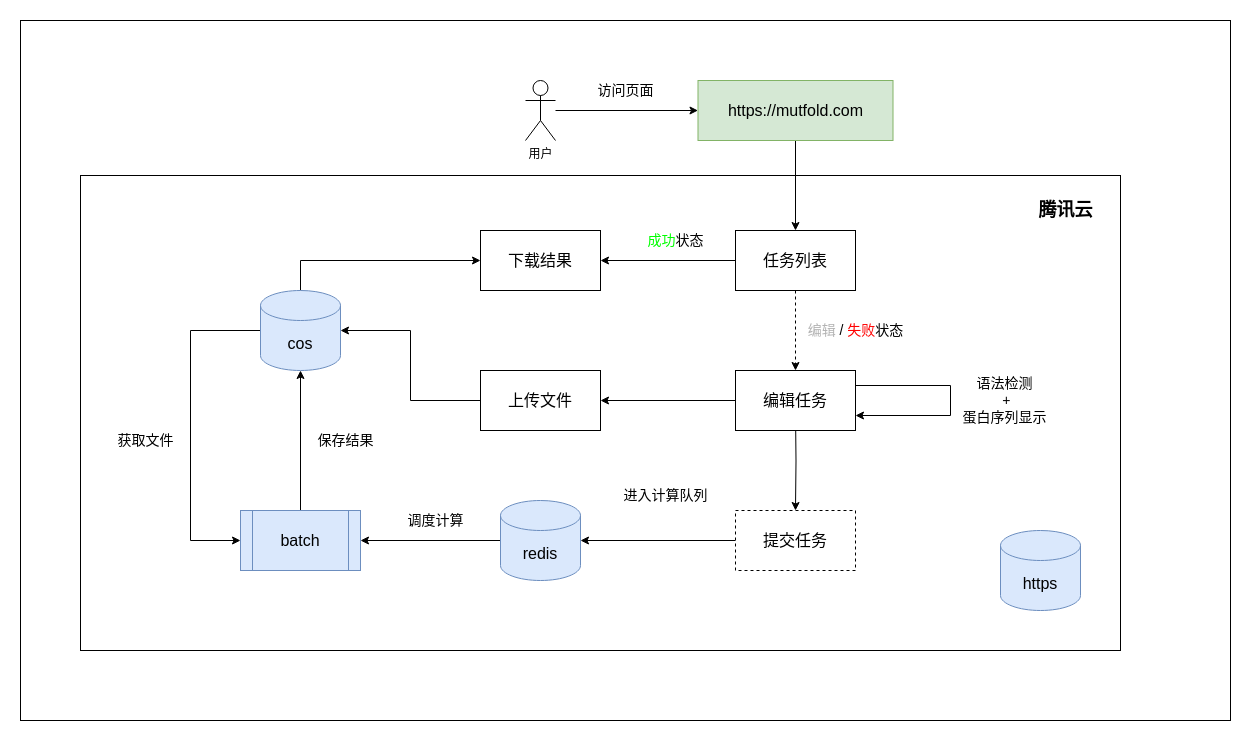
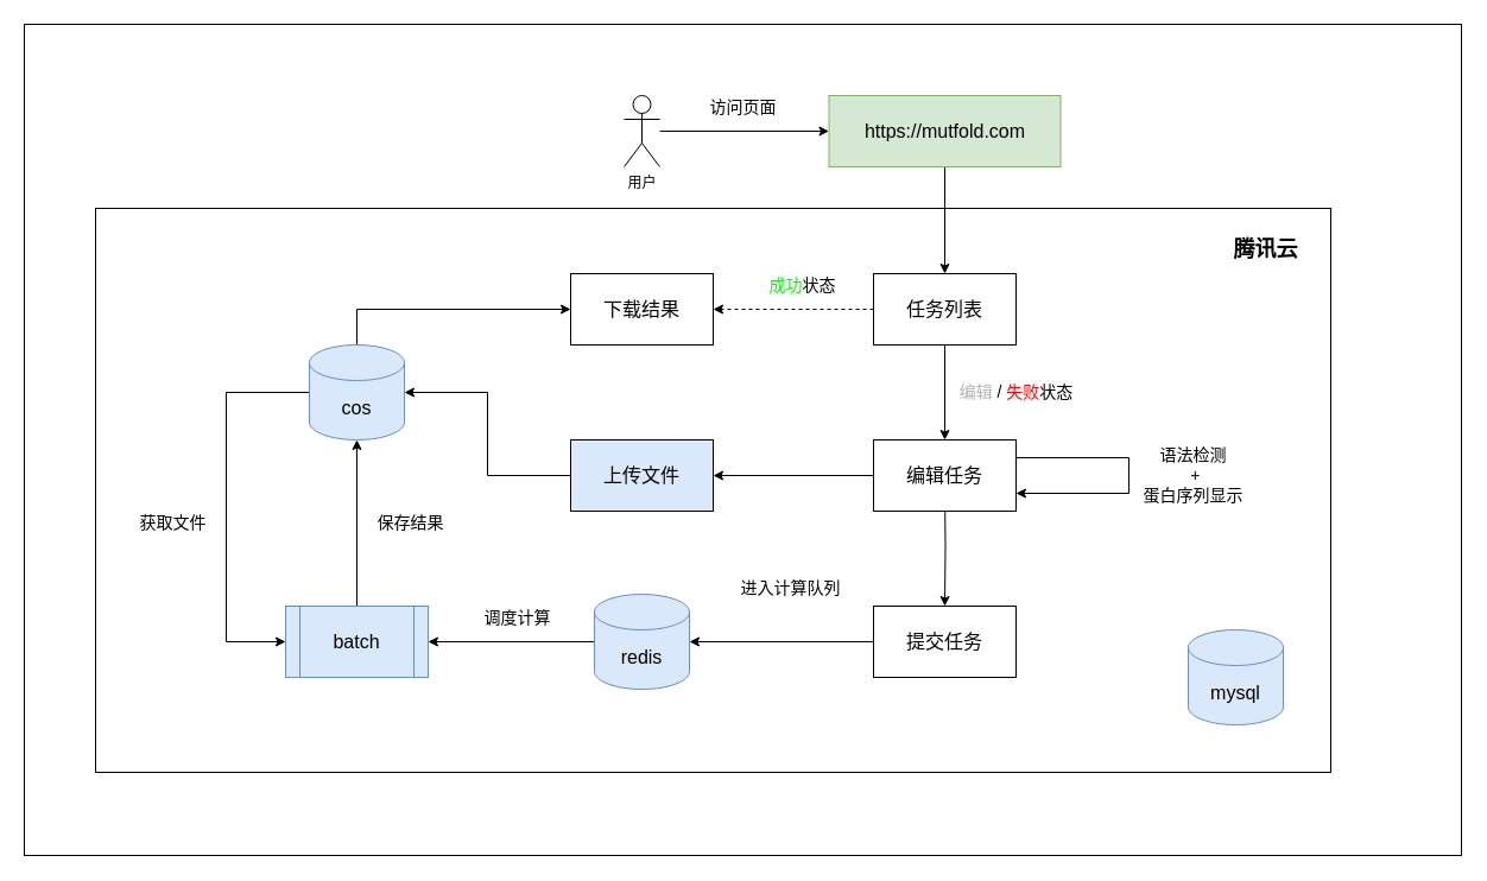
  <mxCell id="0" />
  <mxCell id="1" parent="0" />
  <mxCell id="2" value="" style="rounded=0;whiteSpace=wrap;html=1;fontSize=18;fontColor=#000000;" vertex="1" parent="1"><mxGeometry x="20" y="20" width="1210" height="700" as="geometry" /></mxCell>
  <mxCell id="3" value="" style="rounded=0;whiteSpace=wrap;html=1;fontSize=14;" vertex="1" parent="1"><mxGeometry x="80" y="175" width="1040" height="475" as="geometry" /></mxCell>
  <mxCell id="4" style="edgeStyle=orthogonalEdgeStyle;rounded=0;orthogonalLoop=1;jettySize=auto;html=1;fontSize=16;" parent="1" source="5" target="7" edge="1"><mxGeometry relative="1" as="geometry" /></mxCell>
  <mxCell id="5" value="用户" style="shape=umlActor;verticalLabelPosition=bottom;verticalAlign=top;html=1;outlineConnect=0;" parent="1" vertex="1"><mxGeometry x="525" y="80" width="30" height="60" as="geometry" /></mxCell>
  <mxCell id="6" style="edgeStyle=orthogonalEdgeStyle;rounded=0;orthogonalLoop=1;jettySize=auto;html=1;fontSize=16;" parent="1" source="7" target="10" edge="1"><mxGeometry relative="1" as="geometry" /></mxCell>
  <mxCell id="7" value="&lt;font style=&quot;font-size: 16px&quot;&gt;https://mutfold.com&lt;/font&gt;" style="rounded=0;whiteSpace=wrap;html=1;fillColor=#d5e8d4;strokeColor=#82b366;" parent="1" vertex="1"><mxGeometry x="697.5" y="80" width="195" height="60" as="geometry" /></mxCell>
- <mxCell id="8" style="edgeStyle=orthogonalEdgeStyle;rounded=0;orthogonalLoop=1;jettySize=auto;html=1;fontSize=16;dashed=1;" parent="1" source="10" target="19" edge="1"><mxGeometry relative="1" as="geometry" /></mxCell>
- <mxCell id="9" style="edgeStyle=orthogonalEdgeStyle;rounded=0;orthogonalLoop=1;jettySize=auto;html=1;entryX=1;entryY=0.5;entryDx=0;entryDy=0;fontSize=16;" parent="1" source="10" target="22" edge="1"><mxGeometry relative="1" as="geometry" /></mxCell>
+ <mxCell id="8" style="edgeStyle=orthogonalEdgeStyle;rounded=0;orthogonalLoop=1;jettySize=auto;html=1;fontSize=16;" parent="1" source="10" target="19" edge="1"><mxGeometry relative="1" as="geometry" /></mxCell>
+ <mxCell id="9" style="edgeStyle=orthogonalEdgeStyle;rounded=0;orthogonalLoop=1;jettySize=auto;html=1;entryX=1;entryY=0.5;entryDx=0;entryDy=0;fontSize=16;dashed=1;" parent="1" source="10" target="22" edge="1"><mxGeometry relative="1" as="geometry" /></mxCell>
  <mxCell id="10" value="任务列表" style="rounded=0;whiteSpace=wrap;html=1;fontSize=16;" parent="1" vertex="1"><mxGeometry x="735" y="230" width="120" height="60" as="geometry" /></mxCell>
  <mxCell id="11" style="edgeStyle=orthogonalEdgeStyle;rounded=0;orthogonalLoop=1;jettySize=auto;html=1;fontSize=16;" parent="1" source="12" target="26" edge="1"><mxGeometry relative="1" as="geometry" /></mxCell>
  <mxCell id="12" value="redis" style="shape=cylinder3;whiteSpace=wrap;html=1;boundedLbl=1;backgroundOutline=1;size=15;fontSize=16;fillColor=#dae8fc;strokeColor=#6c8ebf;" parent="1" vertex="1"><mxGeometry x="500" y="500" width="80" height="80" as="geometry" /></mxCell>
- <mxCell id="13" value="https" style="shape=cylinder3;whiteSpace=wrap;html=1;boundedLbl=1;backgroundOutline=1;size=15;fontSize=16;fillColor=#dae8fc;strokeColor=#6c8ebf;" parent="1" vertex="1"><mxGeometry x="1000" y="530" width="80" height="80" as="geometry" /></mxCell>
+ <mxCell id="13" value="mysql" style="shape=cylinder3;whiteSpace=wrap;html=1;boundedLbl=1;backgroundOutline=1;size=15;fontSize=16;fillColor=#dae8fc;strokeColor=#6c8ebf;" parent="1" vertex="1"><mxGeometry x="1000" y="530" width="80" height="80" as="geometry" /></mxCell>
  <mxCell id="14" style="edgeStyle=orthogonalEdgeStyle;rounded=0;orthogonalLoop=1;jettySize=auto;html=1;entryX=0;entryY=0.5;entryDx=0;entryDy=0;fontSize=14;" edge="1" parent="1" source="16" target="22"><mxGeometry relative="1" as="geometry"><Array as="points"><mxPoint x="300" y="260" /></Array></mxGeometry></mxCell>
  <mxCell id="15" style="edgeStyle=orthogonalEdgeStyle;rounded=0;orthogonalLoop=1;jettySize=auto;html=1;entryX=0;entryY=0.5;entryDx=0;entryDy=0;fontSize=14;" edge="1" parent="1" source="16" target="26"><mxGeometry relative="1" as="geometry"><Array as="points"><mxPoint x="190" y="330" /><mxPoint x="190" y="540" /></Array></mxGeometry></mxCell>
  <mxCell id="16" value="cos" style="shape=cylinder3;whiteSpace=wrap;html=1;boundedLbl=1;backgroundOutline=1;size=15;fontSize=16;fillColor=#dae8fc;strokeColor=#6c8ebf;" parent="1" vertex="1"><mxGeometry x="260" y="290" width="80" height="80" as="geometry" /></mxCell>
  <mxCell id="17" style="edgeStyle=orthogonalEdgeStyle;rounded=0;orthogonalLoop=1;jettySize=auto;html=1;fontSize=16;" parent="1" target="24" edge="1"><mxGeometry relative="1" as="geometry"><mxPoint x="795" y="410" as="sourcePoint" /></mxGeometry></mxCell>
  <mxCell id="18" style="edgeStyle=orthogonalEdgeStyle;rounded=0;orthogonalLoop=1;jettySize=auto;html=1;entryX=1;entryY=0.5;entryDx=0;entryDy=0;fontSize=16;" parent="1" source="19" target="21" edge="1"><mxGeometry relative="1" as="geometry" /></mxCell>
  <mxCell id="19" value="编辑任务" style="rounded=0;whiteSpace=wrap;html=1;fontSize=16;" parent="1" vertex="1"><mxGeometry x="735" y="370" width="120" height="60" as="geometry" /></mxCell>
  <mxCell id="20" style="edgeStyle=orthogonalEdgeStyle;rounded=0;orthogonalLoop=1;jettySize=auto;html=1;fontSize=16;" parent="1" source="21" target="16" edge="1"><mxGeometry relative="1" as="geometry" /></mxCell>
- <mxCell id="21" value="上传文件" style="rounded=0;whiteSpace=wrap;html=1;fontSize=16;" parent="1" vertex="1"><mxGeometry x="480" y="370" width="120" height="60" as="geometry" /></mxCell>
+ <mxCell id="21" value="上传文件" style="rounded=0;whiteSpace=wrap;html=1;fontSize=16;fillColor=#dae8fc;" parent="1" vertex="1"><mxGeometry x="480" y="370" width="120" height="60" as="geometry" /></mxCell>
  <mxCell id="22" value="下载结果" style="rounded=0;whiteSpace=wrap;html=1;fontSize=16;" parent="1" vertex="1"><mxGeometry x="480" y="230" width="120" height="60" as="geometry" /></mxCell>
  <mxCell id="23" style="edgeStyle=orthogonalEdgeStyle;rounded=0;orthogonalLoop=1;jettySize=auto;html=1;fontSize=16;" parent="1" source="24" target="12" edge="1"><mxGeometry relative="1" as="geometry" /></mxCell>
- <mxCell id="24" value="提交任务" style="rounded=0;whiteSpace=wrap;html=1;fontSize=16;dashed=1;" parent="1" vertex="1"><mxGeometry x="735" y="510" width="120" height="60" as="geometry" /></mxCell>
+ <mxCell id="24" value="提交任务" style="rounded=0;whiteSpace=wrap;html=1;fontSize=16;" parent="1" vertex="1"><mxGeometry x="735" y="510" width="120" height="60" as="geometry" /></mxCell>
  <mxCell id="25" style="edgeStyle=orthogonalEdgeStyle;rounded=0;orthogonalLoop=1;jettySize=auto;html=1;entryX=0.5;entryY=1;entryDx=0;entryDy=0;entryPerimeter=0;fontSize=14;" edge="1" parent="1" source="26" target="16"><mxGeometry relative="1" as="geometry" /></mxCell>
  <mxCell id="26" value="batch" style="shape=process;whiteSpace=wrap;html=1;backgroundOutline=1;fontSize=16;fillColor=#dae8fc;strokeColor=#6c8ebf;" parent="1" vertex="1"><mxGeometry x="240" y="510" width="120" height="60" as="geometry" /></mxCell>
  <mxCell id="27" value="&lt;font style=&quot;font-size: 14px&quot;&gt;语法检测&lt;br&gt;&amp;nbsp;+ &lt;br&gt;蛋白序列显示&lt;/font&gt;" style="text;html=1;align=center;verticalAlign=middle;resizable=0;points=[];autosize=1;strokeColor=none;fillColor=none;" vertex="1" parent="1"><mxGeometry x="954" y="375" width="100" height="50" as="geometry" /></mxCell>
  <mxCell id="28" value="&lt;font style=&quot;font-size: 14px&quot;&gt;访问页面&lt;/font&gt;" style="text;html=1;align=center;verticalAlign=middle;resizable=0;points=[];autosize=1;strokeColor=none;fillColor=none;" vertex="1" parent="1"><mxGeometry x="590" y="80" width="70" height="20" as="geometry" /></mxCell>
  <mxCell id="29" value="&lt;font color=&quot;#b3b3b3&quot;&gt;编辑&amp;nbsp;&lt;/font&gt;/&amp;nbsp;&lt;font color=&quot;#ff0000&quot;&gt;失败&lt;/font&gt;状态" style="text;html=1;align=center;verticalAlign=middle;resizable=0;points=[];autosize=1;strokeColor=none;fillColor=none;fontSize=14;" vertex="1" parent="1"><mxGeometry x="800" y="320" width="110" height="20" as="geometry" /></mxCell>
  <mxCell id="30" value="&lt;font color=&quot;#00ff00&quot;&gt;成功&lt;/font&gt;状态" style="text;html=1;align=center;verticalAlign=middle;resizable=0;points=[];autosize=1;strokeColor=none;fillColor=none;fontSize=14;" vertex="1" parent="1"><mxGeometry x="640" y="230" width="70" height="20" as="geometry" /></mxCell>
  <mxCell id="31" value="进入计算队列" style="text;html=1;align=center;verticalAlign=middle;resizable=0;points=[];autosize=1;strokeColor=none;fillColor=none;fontSize=14;" vertex="1" parent="1"><mxGeometry x="615" y="485" width="100" height="20" as="geometry" /></mxCell>
  <mxCell id="32" value="调度计算" style="text;html=1;align=center;verticalAlign=middle;resizable=0;points=[];autosize=1;strokeColor=none;fillColor=none;fontSize=14;" vertex="1" parent="1"><mxGeometry x="400" y="510" width="70" height="20" as="geometry" /></mxCell>
  <mxCell id="33" value="获取文件" style="text;html=1;align=center;verticalAlign=middle;resizable=0;points=[];autosize=1;strokeColor=none;fillColor=none;fontSize=14;" vertex="1" parent="1"><mxGeometry x="110" y="430" width="70" height="20" as="geometry" /></mxCell>
  <mxCell id="34" value="保存结果" style="text;html=1;align=center;verticalAlign=middle;resizable=0;points=[];autosize=1;strokeColor=none;fillColor=none;fontSize=14;" vertex="1" parent="1"><mxGeometry x="310" y="430" width="70" height="20" as="geometry" /></mxCell>
  <mxCell id="35" style="edgeStyle=orthogonalEdgeStyle;rounded=0;orthogonalLoop=1;jettySize=auto;html=1;exitX=1;exitY=0.25;exitDx=0;exitDy=0;entryX=1;entryY=0.75;entryDx=0;entryDy=0;fontSize=14;" edge="1" parent="1" source="19" target="19"><mxGeometry relative="1" as="geometry"><Array as="points"><mxPoint x="950" y="385" /><mxPoint x="950" y="415" /></Array></mxGeometry></mxCell>
  <mxCell id="36" value="&lt;b&gt;&lt;font style=&quot;font-size: 18px&quot;&gt;腾讯云&lt;/font&gt;&lt;/b&gt;" style="text;html=1;align=center;verticalAlign=middle;resizable=0;points=[];autosize=1;strokeColor=none;fillColor=none;fontSize=14;" vertex="1" parent="1"><mxGeometry x="1030" y="200" width="70" height="20" as="geometry" /></mxCell>
